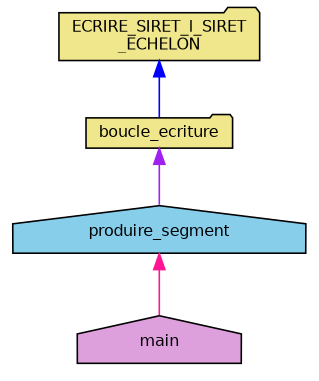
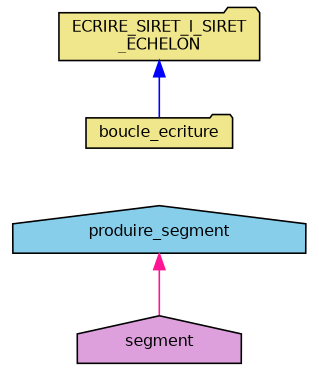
  digraph {
    rankdir=TB
    node [color=black fillcolor=khaki fontname=Helvetica fontsize=10 shape=folder style=filled]
    edge [dir=back fontname=Helvetica fontsize=10 labelfontname=Helvetica labelfontsize=10 style=solid]
    n1 [fontcolor=black height=0.2 label="ECRIRE_SIRET_l_SIRET\l_ECHELON" width=0.4]
    n2 [height=0.2 label=boucle_ecriture width=0.4]
    n3 [fillcolor=skyblue height=0.2 label=produire_segment shape=house width=0.4]
-   n4 [fillcolor=plum height=0.2 label=main shape=house width=0.4]
+   n4 [fillcolor=plum height=0.2 label=segment shape=house width=0.4]
    n1 -> n2 [color=blue]
-   n2 -> n3 [color=purple]
    n3 -> n4 [color=deeppink]
  }
